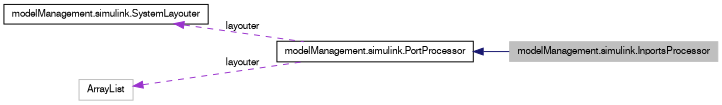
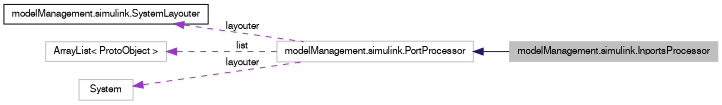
  digraph {
    rankdir=LR
    node [color=grey75 fillcolor=white fontname=FreeSans fontsize=10 shape=record style=filled]
    edge [color=darkorchid3 dir=back fontname=FreeSans fontsize=10 labelfontname=FreeSans labelfontsize=10 style=dashed]
    n1 [fillcolor=grey75 fontcolor=black height=0.2 label="modelManagement.simulink.InportsProcessor" width=0.4]
-   n2 [color=black height=0.2 label="modelManagement.simulink.PortProcessor" width=0.4]
+   n2 [height=0.2 label="modelManagement.simulink.PortProcessor" width=0.4]
    n3 [color=black height=0.2 label="modelManagement.simulink.SystemLayouter" width=0.4]
-   n5 [height=0.2 label=ArrayList width=0.4]
+   n4 [height=0.2 label="ArrayList\< ProtoObject \>" width=0.4]
+   n5 [height=0.2 label=System width=0.4]
    n2 -> n1 [color=midnightblue style=solid]
    n3 -> n2 [label=layouter]
+   n4 -> n2 [label=list]
    n5 -> n2 [label=layouter]
  }
